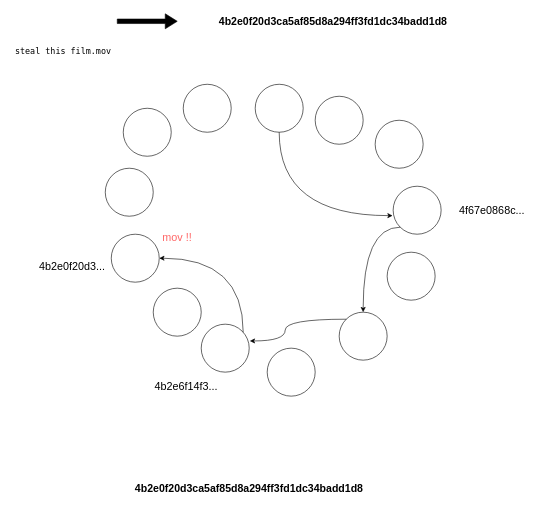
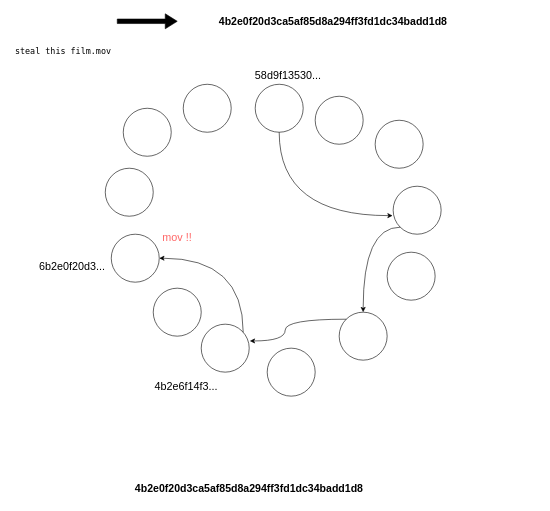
  <mxCell id="0" />
  <mxCell id="1" parent="0" />
  <mxCell id="2" value="&lt;font face=&quot;droid sans mono, monospace, monospace, droid sans fallback&quot;&gt;&lt;span style=&quot;font-size: 14px&quot;&gt;steal this film.mov&lt;/span&gt;&lt;/font&gt;" style="text;html=1;strokeColor=none;fillColor=none;align=center;verticalAlign=middle;whiteSpace=wrap;rounded=0;" vertex="1" parent="1"><mxGeometry x="20" y="70" width="170" height="30" as="geometry" /></mxCell>
  <mxCell id="3" value="" style="shape=singleArrow;whiteSpace=wrap;html=1;fillColor=#000000;" vertex="1" parent="1"><mxGeometry x="195" y="22.5" width="100" height="25" as="geometry" /></mxCell>
  <mxCell id="4" value="&lt;font face=&quot;Lucida Grande, Verdana, Geneva, Arial, Helvetica, sans-serif&quot;&gt;&lt;span style=&quot;font-size: 17.6px&quot;&gt;&lt;b&gt;4b2e0f20d3ca5af85d8a294ff3fd1dc34badd1d8&lt;/b&gt;&lt;/span&gt;&lt;/font&gt;" style="text;html=1;strokeColor=none;fillColor=none;align=center;verticalAlign=middle;whiteSpace=wrap;rounded=0;" vertex="1" parent="1"><mxGeometry x="315" y="20" width="480" height="30" as="geometry" /></mxCell>
  <mxCell id="5" value="" style="ellipse;whiteSpace=wrap;html=1;aspect=fixed;fillColor=none;" vertex="1" parent="1"><mxGeometry x="305" y="140" width="80" height="80" as="geometry" /></mxCell>
  <mxCell id="6" value="" style="ellipse;whiteSpace=wrap;html=1;aspect=fixed;fillColor=none;" vertex="1" parent="1"><mxGeometry x="175" y="280" width="80" height="80" as="geometry" /></mxCell>
  <mxCell id="7" value="" style="ellipse;whiteSpace=wrap;html=1;aspect=fixed;fillColor=none;" vertex="1" parent="1"><mxGeometry x="255" y="480" width="80" height="80" as="geometry" /></mxCell>
  <mxCell id="8" value="" style="ellipse;whiteSpace=wrap;html=1;aspect=fixed;fillColor=none;" vertex="1" parent="1"><mxGeometry x="645" y="420" width="80" height="80" as="geometry" /></mxCell>
  <mxCell id="9" value="" style="ellipse;whiteSpace=wrap;html=1;aspect=fixed;fillColor=none;" vertex="1" parent="1"><mxGeometry x="625" y="200" width="80" height="80" as="geometry" /></mxCell>
  <mxCell id="10" value="" style="ellipse;whiteSpace=wrap;html=1;aspect=fixed;fillColor=none;" vertex="1" parent="1"><mxGeometry x="525" y="160" width="80" height="80" as="geometry" /></mxCell>
  <mxCell id="11" value="" style="ellipse;whiteSpace=wrap;html=1;aspect=fixed;fillColor=none;" vertex="1" parent="1"><mxGeometry x="425" y="140" width="80" height="80" as="geometry" /></mxCell>
  <mxCell id="12" value="&lt;font face=&quot;Lucida Grande, Verdana, Geneva, Arial, Helvetica, sans-serif&quot;&gt;&lt;span style=&quot;font-size: 17.6px&quot;&gt;&lt;b&gt;4b2e0f20d3ca5af85d8a294ff3fd1dc34badd1d8&lt;/b&gt;&lt;/span&gt;&lt;/font&gt;" style="text;html=1;strokeColor=none;fillColor=none;align=center;verticalAlign=middle;whiteSpace=wrap;rounded=0;" vertex="1" parent="1"><mxGeometry x="175" y="800" width="480" height="30" as="geometry" /></mxCell>
  <mxCell id="13" value="" style="ellipse;whiteSpace=wrap;html=1;aspect=fixed;fillColor=none;" vertex="1" parent="1"><mxGeometry x="655" y="310" width="80" height="80" as="geometry" /></mxCell>
  <mxCell id="14" value="" style="ellipse;whiteSpace=wrap;html=1;aspect=fixed;fillColor=none;" vertex="1" parent="1"><mxGeometry x="565" y="520" width="80" height="80" as="geometry" /></mxCell>
  <mxCell id="15" value="" style="ellipse;whiteSpace=wrap;html=1;aspect=fixed;fillColor=none;" vertex="1" parent="1"><mxGeometry x="185" y="390" width="80" height="80" as="geometry" /></mxCell>
  <mxCell id="16" value="" style="ellipse;whiteSpace=wrap;html=1;aspect=fixed;fillColor=none;" vertex="1" parent="1"><mxGeometry x="205" y="180" width="80" height="80" as="geometry" /></mxCell>
  <mxCell id="17" value="" style="ellipse;whiteSpace=wrap;html=1;aspect=fixed;fillColor=none;" vertex="1" parent="1"><mxGeometry x="335" y="540" width="80" height="80" as="geometry" /></mxCell>
  <mxCell id="18" value="" style="ellipse;whiteSpace=wrap;html=1;aspect=fixed;fillColor=none;" vertex="1" parent="1"><mxGeometry x="445" y="580" width="80" height="80" as="geometry" /></mxCell>
  <mxCell id="19" value="" style="curved=1;endArrow=classic;html=1;rounded=0;edgeStyle=orthogonalEdgeStyle;exitX=0.5;exitY=1;exitDx=0;exitDy=0;entryX=-0.012;entryY=0.613;entryDx=0;entryDy=0;entryPerimeter=0;" edge="1" parent="1" source="11" target="13"><mxGeometry width="50" height="50" relative="1" as="geometry"><mxPoint x="595" y="360" as="sourcePoint" /><mxPoint x="645" y="310" as="targetPoint" /><Array as="points"><mxPoint x="465" y="359" /></Array></mxGeometry></mxCell>
  <mxCell id="20" value="" style="curved=1;endArrow=classic;html=1;rounded=0;edgeStyle=orthogonalEdgeStyle;entryX=0.5;entryY=0;entryDx=0;entryDy=0;exitX=0;exitY=1;exitDx=0;exitDy=0;" edge="1" parent="1" source="13" target="14"><mxGeometry width="50" height="50" relative="1" as="geometry"><mxPoint x="525" y="470" as="sourcePoint" /><mxPoint x="575" y="420" as="targetPoint" /><Array as="points"><mxPoint x="605" y="378" /></Array></mxGeometry></mxCell>
- <mxCell id="22" value="&lt;font style=&quot;font-size: 18px&quot;&gt;4f67e0868c...&lt;/font&gt;" style="text;html=1;strokeColor=none;fillColor=none;align=center;verticalAlign=middle;whiteSpace=wrap;rounded=0;" vertex="1" parent="1"><mxGeometry x="745" y="335" width="150" height="30" as="geometry" /></mxCell>
- <mxCell id="23" value="&lt;font style=&quot;font-size: 18px&quot;&gt;4b2e0f20d3...&lt;/font&gt;" style="text;html=1;strokeColor=none;fillColor=none;align=center;verticalAlign=middle;whiteSpace=wrap;rounded=0;" vertex="1" parent="1"><mxGeometry x="45" y="430" width="150" height="30" as="geometry" /></mxCell>
+ <mxCell id="21" value="&lt;font style=&quot;font-size: 18px&quot;&gt;58d9f13530...&lt;/font&gt;" style="text;html=1;strokeColor=none;fillColor=none;align=center;verticalAlign=middle;whiteSpace=wrap;rounded=0;" vertex="1" parent="1"><mxGeometry x="405" y="110" width="150" height="30" as="geometry" /></mxCell>
+ <mxCell id="23" value="&lt;font style=&quot;font-size: 18px&quot;&gt;6b2e0f20d3...&lt;/font&gt;" style="text;html=1;strokeColor=none;fillColor=none;align=center;verticalAlign=middle;whiteSpace=wrap;rounded=0;" vertex="1" parent="1"><mxGeometry x="45" y="430" width="150" height="30" as="geometry" /></mxCell>
  <mxCell id="24" value="&lt;font style=&quot;font-size: 18px&quot;&gt;4b2e6f14f3...&lt;/font&gt;" style="text;html=1;strokeColor=none;fillColor=none;align=center;verticalAlign=middle;whiteSpace=wrap;rounded=0;" vertex="1" parent="1"><mxGeometry x="235" y="630" width="150" height="30" as="geometry" /></mxCell>
  <mxCell id="25" value="" style="curved=1;endArrow=classic;html=1;rounded=0;edgeStyle=orthogonalEdgeStyle;entryX=1;entryY=0.5;entryDx=0;entryDy=0;" edge="1" parent="1" source="17" target="15"><mxGeometry width="50" height="50" relative="1" as="geometry"><mxPoint x="466.716" y="390.004" as="sourcePoint" /><mxPoint x="405" y="531.72" as="targetPoint" /><Array as="points"><mxPoint x="405" y="430" /></Array></mxGeometry></mxCell>
  <mxCell id="26" value="" style="curved=1;endArrow=classic;html=1;rounded=0;edgeStyle=orthogonalEdgeStyle;entryX=1.013;entryY=0.35;entryDx=0;entryDy=0;exitX=0;exitY=0;exitDx=0;exitDy=0;entryPerimeter=0;" edge="1" parent="1" source="14" target="17"><mxGeometry width="50" height="50" relative="1" as="geometry"><mxPoint x="536.716" y="398.284" as="sourcePoint" /><mxPoint x="475" y="540" as="targetPoint" /><Array as="points"><mxPoint x="475" y="532" /><mxPoint x="475" y="568" /></Array></mxGeometry></mxCell>
  <mxCell id="27" value="&lt;font style=&quot;font-size: 18px&quot; color=&quot;#ff6666&quot;&gt;mov !!&lt;/font&gt;" style="text;html=1;strokeColor=none;fillColor=none;align=center;verticalAlign=middle;whiteSpace=wrap;rounded=0;" vertex="1" parent="1"><mxGeometry x="255" y="380" width="80" height="30" as="geometry" /></mxCell>
